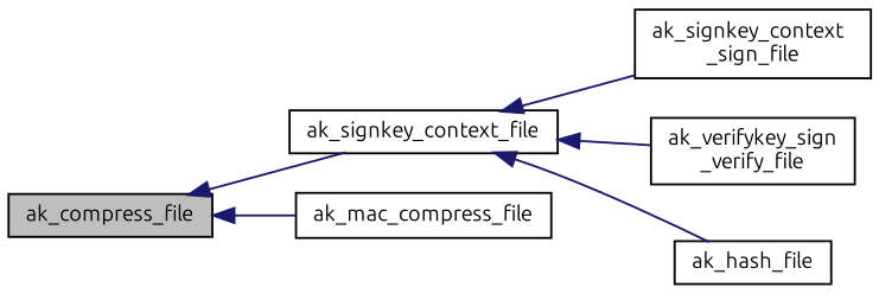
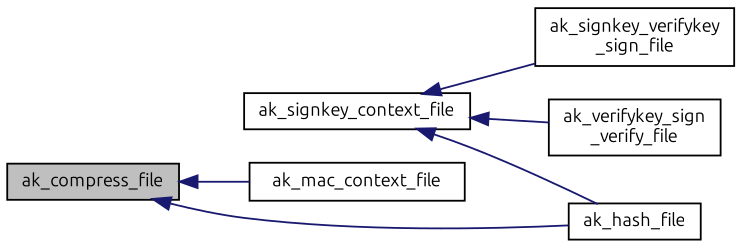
  digraph {
    fontname=Ubuntu
    rankdir=LR
    node [color=black fillcolor=white fontname=Ubuntu fontsize=10 shape=record style=filled]
    edge [color=midnightblue dir=back fontname=Ubuntu fontsize=10 labelfontname=Helvetica labelfontsize=10 style=solid]
    n1 [fillcolor=grey75 fontcolor=black height=0.2 label=ak_compress_file width=0.4]
    n2 [height=0.2 label=ak_signkey_context_file width=0.4]
-   n3 [height=0.2 label=ak_mac_compress_file width=0.4]
+   n3 [height=0.2 label=ak_mac_context_file width=0.4]
    n4 [height=0.2 label=ak_hash_file width=0.4]
-   n5 [height=0.2 label="ak_signkey_context\l_sign_file" width=0.4]
+   n5 [height=0.2 label="ak_signkey_verifykey\l_sign_file" width=0.4]
    n6 [height=0.2 label="ak_verifykey_sign\l_verify_file" width=0.4]
-   n1 -> n2
+   n1 -> n4
    n1 -> n3
    n2 -> n4
    n2 -> n5
    n2 -> n6
  }
